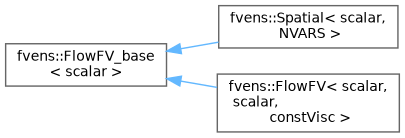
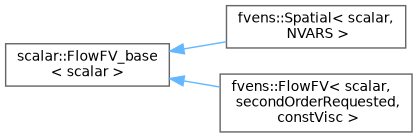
  digraph {
    rankdir=LR
    node [color=grey40 fillcolor=white fontname=Helvetica fontsize=10 shape=box style=filled]
    edge [color=steelblue1 dir=back fontname=Helvetica fontsize=10 labelfontname=Helvetica labelfontsize=10 style=solid]
    n1 [height=0.2 label="fvens::Spatial\< scalar,\l NVARS \>" width=0.4]
-   n2 [height=0.2 label="fvens::FlowFV_base\l\< scalar \>" width=0.4]
-   n3 [height=0.2 label="fvens::FlowFV\< scalar,\l scalar,\l constVisc \>" width=0.4]
+   n2 [height=0.2 label="scalar::FlowFV_base\l\< scalar \>" width=0.4]
+   n3 [height=0.2 label="fvens::FlowFV\< scalar,\l secondOrderRequested,\l constVisc \>" width=0.4]
    n2 -> n1
    n2 -> n3
  }
